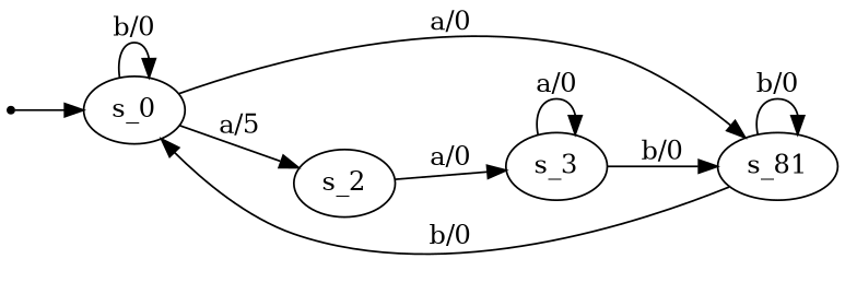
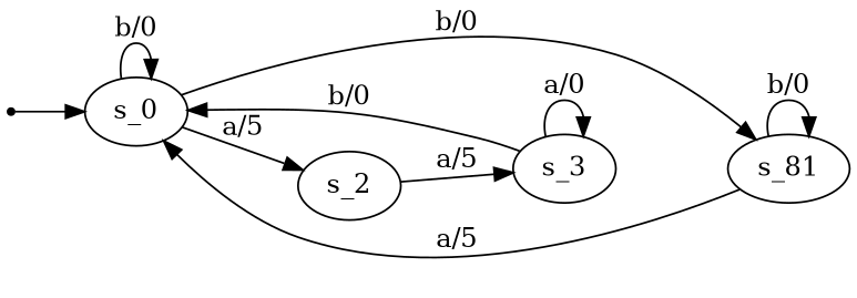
  digraph {
    rankdir=LR
    s_0 [root=true]
    s_2
    s_81
    s_3
    qi [shape=point]
    s_0 -> s_0 [label="b/0"]
    s_0 -> s_2 [label="a/5"]
-   s_0 -> s_81 [label="a/0"]
-   s_2 -> s_3 [label="a/0"]
-   s_81 -> s_0 [label="b/0"]
+   s_0 -> s_81 [label="b/0"]
+   s_2 -> s_3 [label="a/5"]
+   s_81 -> s_0 [label="a/5"]
    s_81 -> s_81 [label="b/0"]
-   s_3 -> s_81 [label="b/0"]
+   s_3 -> s_0 [label="b/0"]
    s_3 -> s_3 [label="a/0"]
    qi -> s_0
  }
